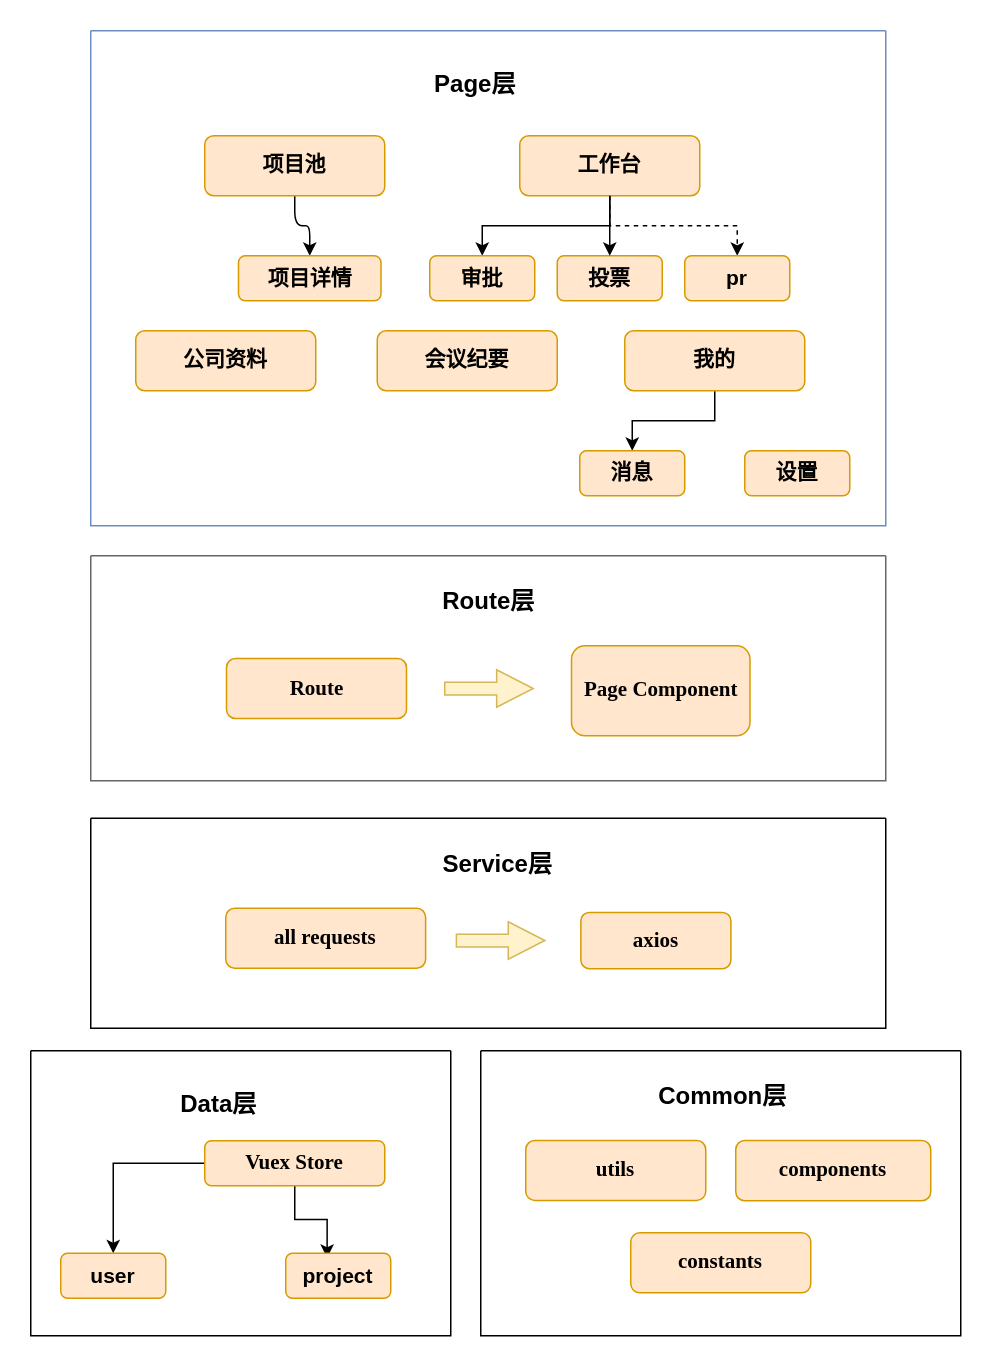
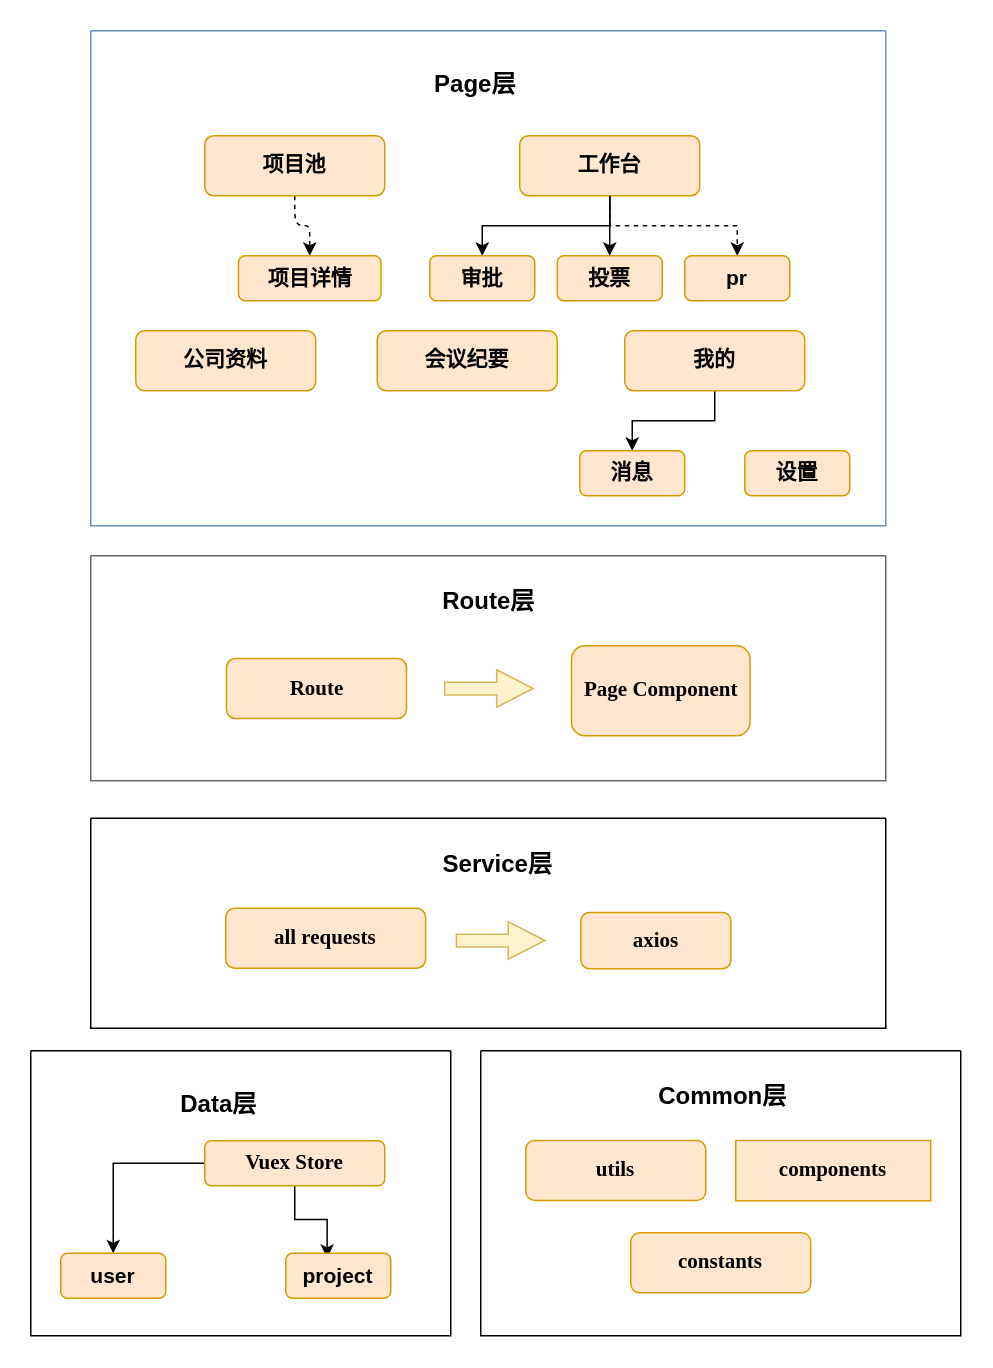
  <mxCell id="0" />
  <mxCell id="1" parent="0" />
  <mxCell id="2" value="" style="swimlane;startSize=0;rounded=1;fillColor=#dae8fc;strokeColor=#6c8ebf;" vertex="1" parent="1"><mxGeometry x="60" y="20" width="530" height="330" as="geometry" /></mxCell>
- <mxCell id="3" style="edgeStyle=orthogonalEdgeStyle;rounded=1;orthogonalLoop=1;jettySize=auto;html=1;" edge="1" parent="2" source="4" target="13"><mxGeometry relative="1" as="geometry" /></mxCell>
+ <mxCell id="3" style="edgeStyle=orthogonalEdgeStyle;rounded=1;orthogonalLoop=1;jettySize=auto;html=1;dashed=1;" edge="1" parent="2" source="4" target="13"><mxGeometry relative="1" as="geometry" /></mxCell>
  <mxCell id="4" value="项目池" style="rounded=1;whiteSpace=wrap;html=1;fillColor=#ffe6cc;strokeColor=#d79b00;fontStyle=1;fontSize=14;fontFamily=Verdana;" vertex="1" parent="2"><mxGeometry x="76" y="70" width="120" height="40" as="geometry" /></mxCell>
  <mxCell id="5" style="edgeStyle=orthogonalEdgeStyle;rounded=0;orthogonalLoop=1;jettySize=auto;html=1;entryX=0.5;entryY=0;entryDx=0;entryDy=0;" edge="1" parent="2" source="7" target="14"><mxGeometry relative="1" as="geometry" /></mxCell>
  <mxCell id="6" style="edgeStyle=orthogonalEdgeStyle;rounded=0;orthogonalLoop=1;jettySize=auto;html=1;dashed=1;" edge="1" parent="2" source="7" target="17"><mxGeometry relative="1" as="geometry" /></mxCell>
  <mxCell id="7" value="工作台" style="rounded=1;whiteSpace=wrap;html=1;fillColor=#ffe6cc;strokeColor=#d79b00;fontStyle=1;fontSize=14;fontFamily=Verdana;" vertex="1" parent="2"><mxGeometry x="286" y="70" width="120" height="40" as="geometry" /></mxCell>
  <mxCell id="8" value="会议纪要" style="rounded=1;whiteSpace=wrap;html=1;fillColor=#ffe6cc;strokeColor=#d79b00;fontStyle=1;fontSize=14;fontFamily=Verdana;" vertex="1" parent="2"><mxGeometry x="191" y="200" width="120" height="40" as="geometry" /></mxCell>
  <mxCell id="9" value="公司资料" style="rounded=1;whiteSpace=wrap;html=1;fillColor=#ffe6cc;strokeColor=#d79b00;fontStyle=1;fontSize=14;fontFamily=Verdana;" vertex="1" parent="2"><mxGeometry x="30" y="200" width="120" height="40" as="geometry" /></mxCell>
  <mxCell id="10" value="&lt;font style=&quot;font-size: 16px;&quot;&gt;Page层&lt;/font&gt;" style="text;html=1;align=center;verticalAlign=middle;resizable=0;points=[];autosize=1;strokeColor=none;fillColor=none;fontStyle=1;fontSize=16;" vertex="1" parent="2"><mxGeometry x="216" y="20" width="80" height="30" as="geometry" /></mxCell>
  <mxCell id="11" value="" style="edgeStyle=orthogonalEdgeStyle;rounded=0;orthogonalLoop=1;jettySize=auto;html=1;" edge="1" parent="2" source="12" target="18"><mxGeometry relative="1" as="geometry" /></mxCell>
  <mxCell id="12" value="我的" style="rounded=1;whiteSpace=wrap;html=1;fillColor=#ffe6cc;strokeColor=#d79b00;fontStyle=1;fontSize=14;fontFamily=Verdana;" vertex="1" parent="2"><mxGeometry x="356" y="200" width="120" height="40" as="geometry" /></mxCell>
  <mxCell id="13" value="项目详情" style="rounded=1;whiteSpace=wrap;html=1;fillColor=#ffe6cc;strokeColor=#d79b00;fontStyle=1;fontSize=14;" vertex="1" parent="2"><mxGeometry x="98.5" y="150" width="95" height="30" as="geometry" /></mxCell>
  <mxCell id="14" value="审批" style="rounded=1;whiteSpace=wrap;html=1;fillColor=#ffe6cc;strokeColor=#d79b00;fontStyle=1;fontSize=14;" vertex="1" parent="2"><mxGeometry x="226" y="150" width="70" height="30" as="geometry" /></mxCell>
  <mxCell id="15" value="投票" style="rounded=1;whiteSpace=wrap;html=1;fillColor=#ffe6cc;strokeColor=#d79b00;fontStyle=1;fontSize=14;" vertex="1" parent="2"><mxGeometry x="311" y="150" width="70" height="30" as="geometry" /></mxCell>
  <mxCell id="16" style="edgeStyle=orthogonalEdgeStyle;rounded=0;orthogonalLoop=1;jettySize=auto;html=1;exitX=0.5;exitY=1;exitDx=0;exitDy=0;entryX=0.5;entryY=0;entryDx=0;entryDy=0;" edge="1" parent="2" source="7" target="15"><mxGeometry relative="1" as="geometry" /></mxCell>
  <mxCell id="17" value="pr" style="rounded=1;whiteSpace=wrap;html=1;fillColor=#ffe6cc;strokeColor=#d79b00;fontStyle=1;fontSize=14;" vertex="1" parent="2"><mxGeometry x="396" y="150" width="70" height="30" as="geometry" /></mxCell>
  <mxCell id="18" value="消息" style="whiteSpace=wrap;html=1;fontSize=14;fontFamily=Verdana;fillColor=#ffe6cc;strokeColor=#d79b00;rounded=1;fontStyle=1;" vertex="1" parent="2"><mxGeometry x="326" y="280" width="70" height="30" as="geometry" /></mxCell>
  <mxCell id="19" value="设置" style="whiteSpace=wrap;html=1;fontSize=14;fontFamily=Verdana;fillColor=#ffe6cc;strokeColor=#d79b00;rounded=1;fontStyle=1;" vertex="1" parent="2"><mxGeometry x="436" y="280" width="70" height="30" as="geometry" /></mxCell>
  <mxCell id="20" value="" style="swimlane;startSize=0;rounded=1;" vertex="1" parent="1"><mxGeometry x="60" y="545" width="530" height="140" as="geometry" /></mxCell>
  <mxCell id="21" value="&lt;span style=&quot;font-size: 16px;&quot;&gt;Service层&lt;/span&gt;" style="text;html=1;align=center;verticalAlign=middle;resizable=0;points=[];autosize=1;strokeColor=none;fillColor=none;fontStyle=1;fontSize=16;" vertex="1" parent="20"><mxGeometry x="221" y="15" width="100" height="30" as="geometry" /></mxCell>
  <mxCell id="22" value="all requests" style="rounded=1;whiteSpace=wrap;html=1;fillColor=#ffe6cc;strokeColor=#d79b00;fontStyle=1;fontSize=14;fontFamily=Verdana;" vertex="1" parent="20"><mxGeometry x="90" y="60" width="133.25" height="40" as="geometry" /></mxCell>
  <mxCell id="23" value="axios" style="rounded=1;whiteSpace=wrap;html=1;fillColor=#ffe6cc;strokeColor=#d79b00;fontStyle=1;fontSize=14;fontFamily=Verdana;" vertex="1" parent="20"><mxGeometry x="326.75" y="62.75" width="100" height="37.5" as="geometry" /></mxCell>
  <mxCell id="24" value="" style="html=1;shadow=0;dashed=0;align=center;verticalAlign=middle;shape=mxgraph.arrows2.arrow;dy=0.66;dx=24.4;notch=0;rounded=1;fillColor=#fff2cc;strokeColor=#d6b656;" vertex="1" parent="20"><mxGeometry x="243.75" y="69" width="59" height="25" as="geometry" /></mxCell>
  <mxCell id="25" value="" style="swimlane;startSize=0;rounded=1;fillColor=#f5f5f5;strokeColor=#666666;fontColor=#333333;" vertex="1" parent="1"><mxGeometry x="60" y="370" width="530" height="150" as="geometry" /></mxCell>
  <mxCell id="26" value="&lt;span style=&quot;font-size: 16px;&quot;&gt;Route层&lt;/span&gt;" style="text;html=1;align=center;verticalAlign=middle;resizable=0;points=[];autosize=1;strokeColor=none;fillColor=none;fontStyle=1;fontSize=16;" vertex="1" parent="25"><mxGeometry x="225" y="15" width="80" height="30" as="geometry" /></mxCell>
  <mxCell id="27" value="Route" style="rounded=1;whiteSpace=wrap;html=1;fillColor=#ffe6cc;strokeColor=#d79b00;fontStyle=1;fontSize=14;fontFamily=Verdana;" vertex="1" parent="25"><mxGeometry x="90.5" y="68.5" width="120" height="40" as="geometry" /></mxCell>
  <mxCell id="28" value="Page Component" style="rounded=1;whiteSpace=wrap;html=1;fillColor=#ffe6cc;strokeColor=#d79b00;fontStyle=1;fontSize=14;fontFamily=Verdana;" vertex="1" parent="25"><mxGeometry x="320.5" y="60" width="119" height="60" as="geometry" /></mxCell>
  <mxCell id="29" value="" style="html=1;shadow=0;dashed=0;align=center;verticalAlign=middle;shape=mxgraph.arrows2.arrow;dy=0.66;dx=24.4;notch=0;rounded=1;fillColor=#fff2cc;strokeColor=#d6b656;" vertex="1" parent="25"><mxGeometry x="236" y="76" width="59" height="25" as="geometry" /></mxCell>
  <mxCell id="30" value="" style="swimlane;startSize=0;rounded=1;" vertex="1" parent="1"><mxGeometry x="20" y="700" width="280" height="190" as="geometry" /></mxCell>
  <mxCell id="31" value="&lt;span style=&quot;font-size: 16px;&quot;&gt;Data层&lt;/span&gt;" style="text;html=1;align=center;verticalAlign=middle;resizable=0;points=[];autosize=1;strokeColor=none;fillColor=none;fontStyle=1;fontSize=16;" vertex="1" parent="30"><mxGeometry x="90" y="20" width="70" height="30" as="geometry" /></mxCell>
  <mxCell id="32" style="edgeStyle=orthogonalEdgeStyle;rounded=0;orthogonalLoop=1;jettySize=auto;html=1;entryX=0.5;entryY=0;entryDx=0;entryDy=0;" edge="1" parent="30" source="34" target="35"><mxGeometry relative="1" as="geometry" /></mxCell>
  <mxCell id="33" style="edgeStyle=orthogonalEdgeStyle;rounded=0;orthogonalLoop=1;jettySize=auto;html=1;entryX=0.394;entryY=0.1;entryDx=0;entryDy=0;entryPerimeter=0;" edge="1" parent="30" source="34" target="36"><mxGeometry relative="1" as="geometry" /></mxCell>
  <mxCell id="34" value="Vuex Store" style="rounded=1;whiteSpace=wrap;html=1;fillColor=#ffe6cc;strokeColor=#d79b00;fontStyle=1;fontSize=14;fontFamily=Verdana;" vertex="1" parent="30"><mxGeometry x="116" y="60" width="120" height="30" as="geometry" /></mxCell>
  <mxCell id="35" value="user" style="rounded=1;whiteSpace=wrap;html=1;fillColor=#ffe6cc;strokeColor=#d79b00;fontStyle=1;fontSize=14;" vertex="1" parent="30"><mxGeometry x="20" y="135" width="70" height="30" as="geometry" /></mxCell>
  <mxCell id="36" value="project" style="rounded=1;whiteSpace=wrap;html=1;fillColor=#ffe6cc;strokeColor=#d79b00;fontStyle=1;fontSize=14;" vertex="1" parent="30"><mxGeometry x="170" y="135" width="70" height="30" as="geometry" /></mxCell>
  <mxCell id="37" value="" style="swimlane;startSize=0;rounded=1;" vertex="1" parent="1"><mxGeometry x="320" y="700" width="320" height="190" as="geometry" /></mxCell>
  <mxCell id="38" value="&lt;span style=&quot;font-size: 16px;&quot;&gt;Common层&lt;/span&gt;" style="text;html=1;align=center;verticalAlign=middle;resizable=0;points=[];autosize=1;strokeColor=none;fillColor=none;fontStyle=1;fontSize=16;" vertex="1" parent="37"><mxGeometry x="106" y="15" width="110" height="30" as="geometry" /></mxCell>
  <mxCell id="39" value="utils" style="rounded=1;whiteSpace=wrap;html=1;fillColor=#ffe6cc;strokeColor=#d79b00;fontStyle=1;fontSize=14;fontFamily=Verdana;" vertex="1" parent="37"><mxGeometry x="30" y="59.81" width="120" height="40" as="geometry" /></mxCell>
- <mxCell id="40" value="components" style="rounded=1;whiteSpace=wrap;html=1;fillColor=#ffe6cc;strokeColor=#d79b00;fontStyle=1;fontSize=14;fontFamily=Verdana;" vertex="1" parent="37"><mxGeometry x="170" y="59.81" width="130" height="40.19" as="geometry" /></mxCell>
+ <mxCell id="40" value="components" style="whiteSpace=wrap;html=1;fillColor=#ffe6cc;strokeColor=#d79b00;fontStyle=1;fontSize=14;fontFamily=Verdana;rounded=0;" vertex="1" parent="37"><mxGeometry x="170" y="59.81" width="130" height="40.19" as="geometry" /></mxCell>
  <mxCell id="41" value="constants" style="rounded=1;whiteSpace=wrap;html=1;fillColor=#ffe6cc;strokeColor=#d79b00;fontStyle=1;fontSize=14;fontFamily=Verdana;" vertex="1" parent="37"><mxGeometry x="100" y="121.38" width="120" height="40" as="geometry" /></mxCell>
